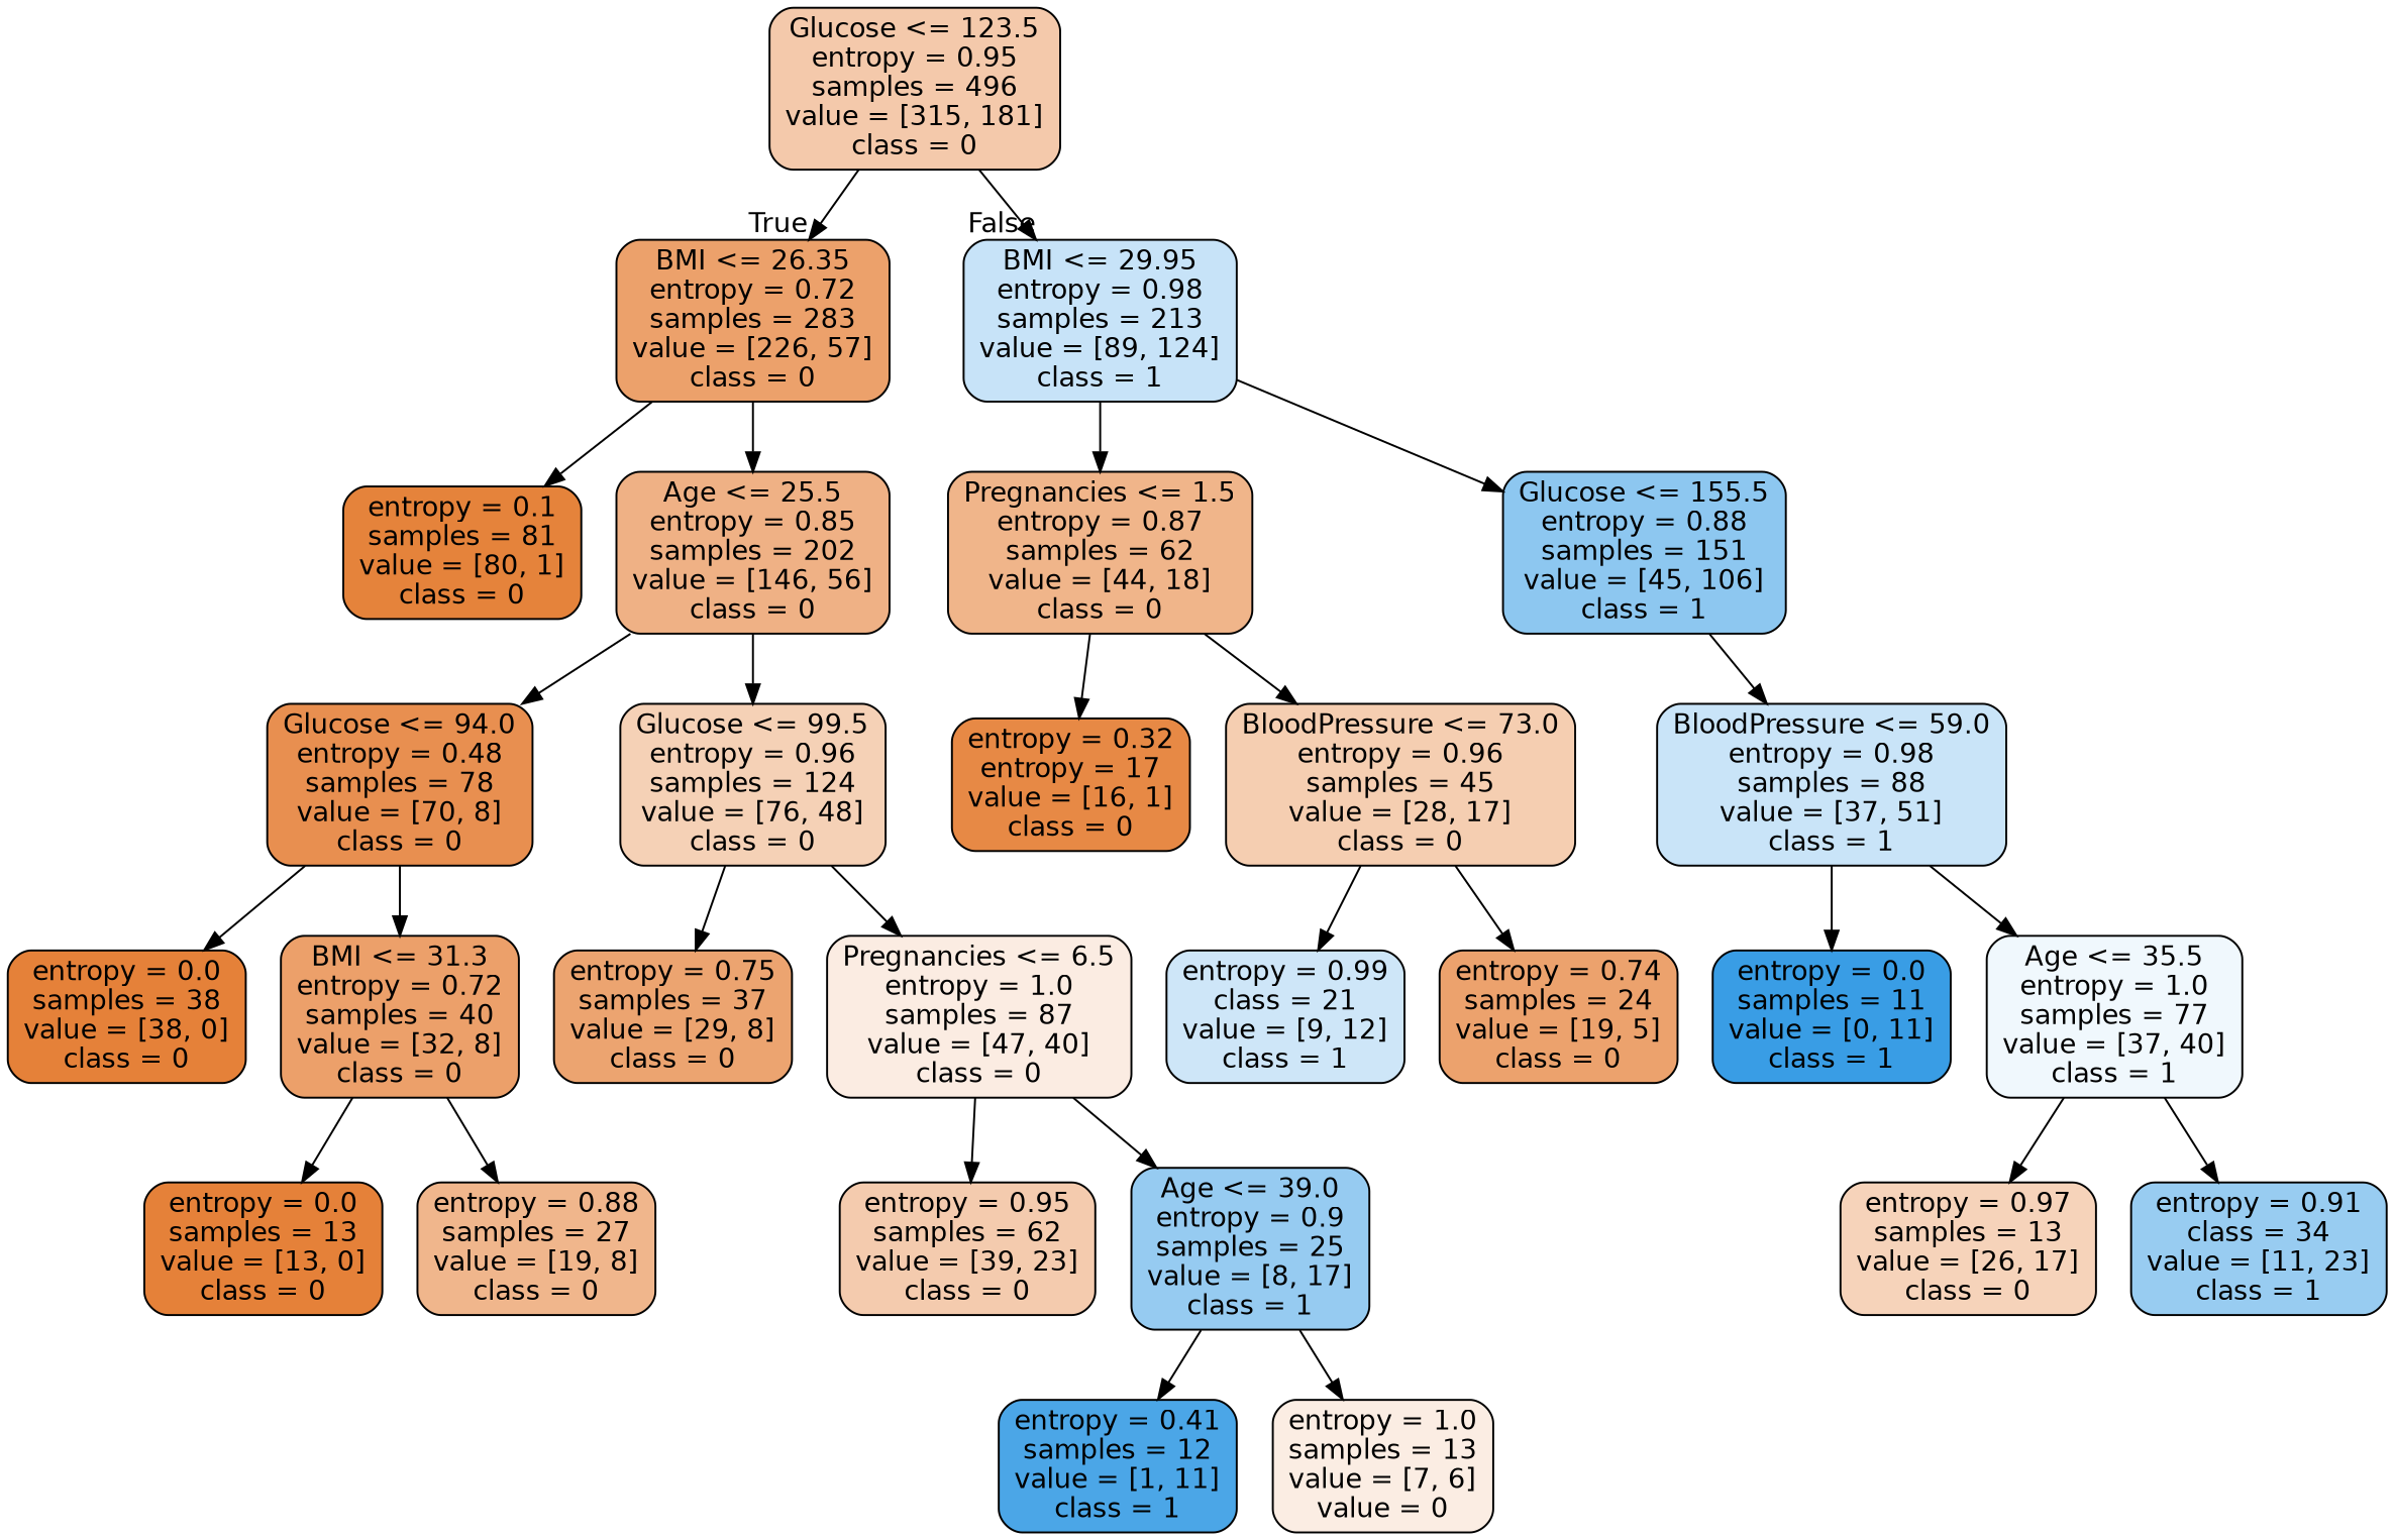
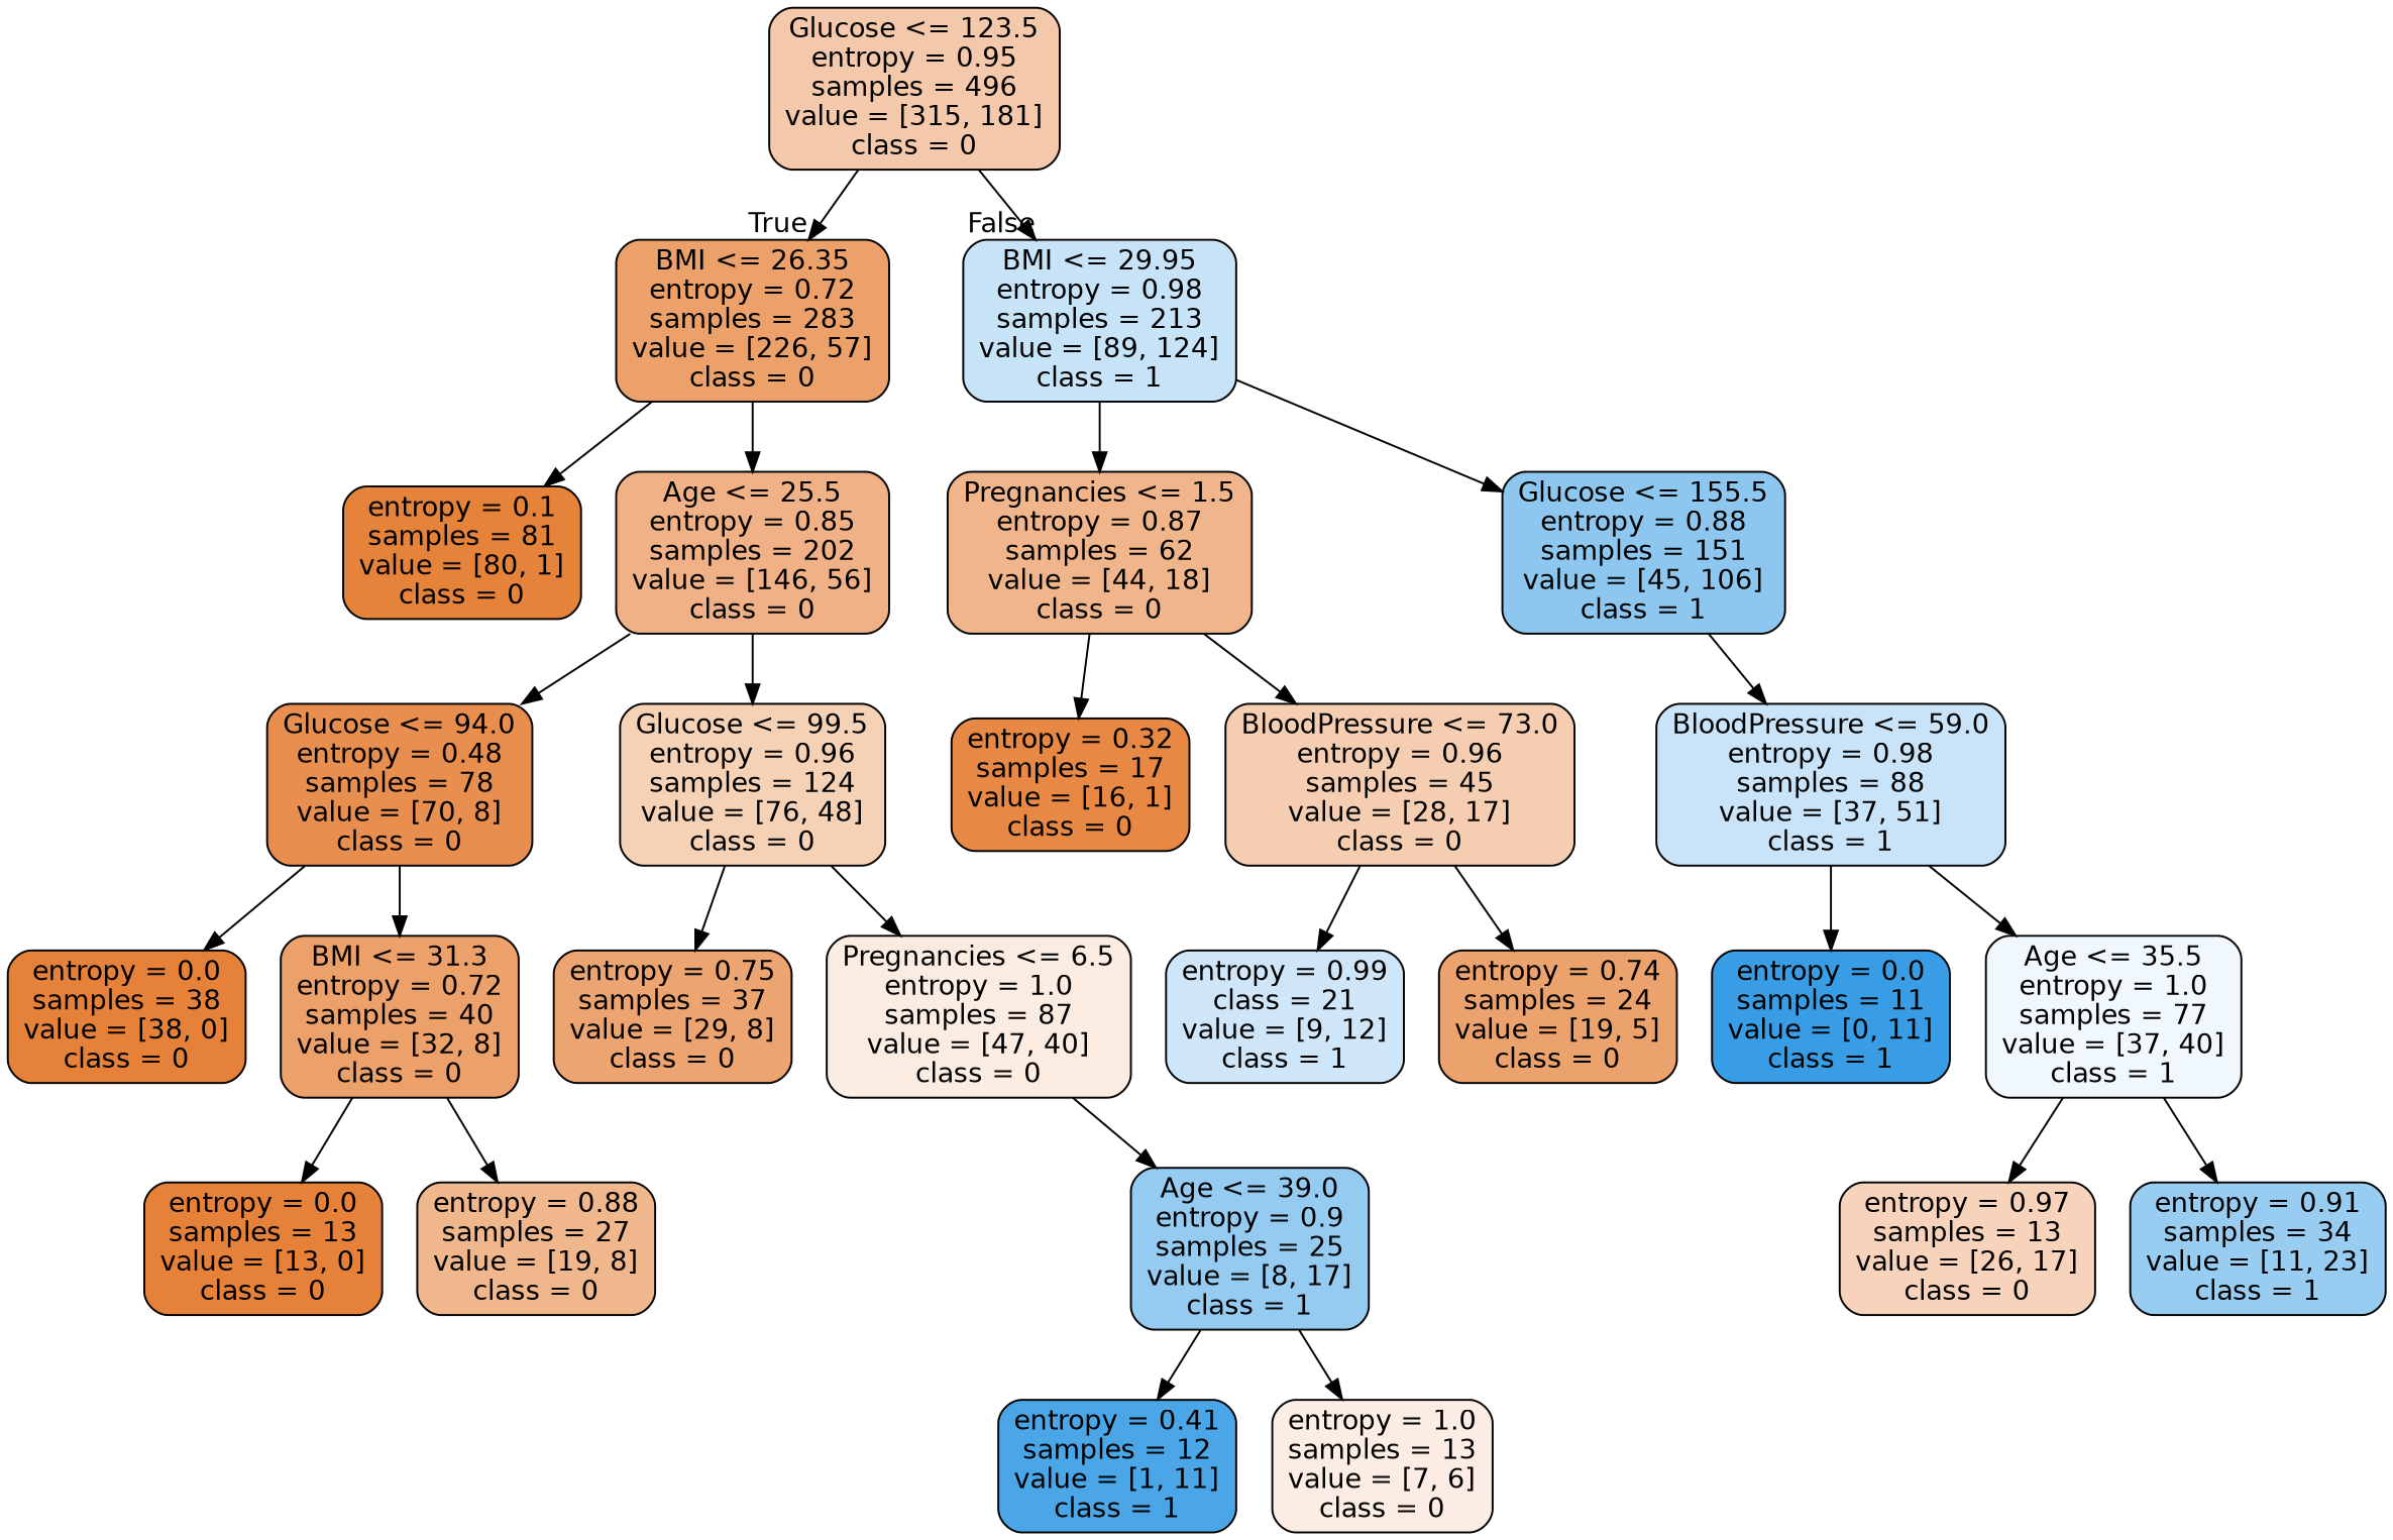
  digraph {
    node [color=black fillcolor="#e58139" fontname=helvetica shape=box style="filled, rounded"]
    edge [fontname=helvetica]
    n1 [fillcolor="#f4c9ab" label="Glucose <= 123.5\nentropy = 0.95\nsamples = 496\nvalue = [315, 181]\nclass = 0"]
    n2 [fillcolor="#eca16b" label="BMI <= 26.35\nentropy = 0.72\nsamples = 283\nvalue = [226, 57]\nclass = 0"]
    n3 [fillcolor="#c7e3f8" label="BMI <= 29.95\nentropy = 0.98\nsamples = 213\nvalue = [89, 124]\nclass = 1"]
    n4 [fillcolor="#e5833b" label="entropy = 0.1\nsamples = 81\nvalue = [80, 1]\nclass = 0"]
    n5 [fillcolor="#efb185" label="Age <= 25.5\nentropy = 0.85\nsamples = 202\nvalue = [146, 56]\nclass = 0"]
    n6 [fillcolor="#f0b58a" label="Pregnancies <= 1.5\nentropy = 0.87\nsamples = 62\nvalue = [44, 18]\nclass = 0"]
    n7 [fillcolor="#8dc7f0" label="Glucose <= 155.5\nentropy = 0.88\nsamples = 151\nvalue = [45, 106]\nclass = 1"]
    n8 [fillcolor="#e88f50" label="Glucose <= 94.0\nentropy = 0.48\nsamples = 78\nvalue = [70, 8]\nclass = 0"]
    n9 [fillcolor="#f5d1b6" label="Glucose <= 99.5\nentropy = 0.96\nsamples = 124\nvalue = [76, 48]\nclass = 0"]
    n10 [label="entropy = 0.0\nsamples = 38\nvalue = [38, 0]\nclass = 0"]
    n11 [fillcolor="#eca06a" label="BMI <= 31.3\nentropy = 0.72\nsamples = 40\nvalue = [32, 8]\nclass = 0"]
    n12 [fillcolor="#eca470" label="entropy = 0.75\nsamples = 37\nvalue = [29, 8]\nclass = 0"]
    n13 [fillcolor="#fbece2" label="Pregnancies <= 6.5\nentropy = 1.0\nsamples = 87\nvalue = [47, 40]\nclass = 0"]
    n14 [label="entropy = 0.0\nsamples = 13\nvalue = [13, 0]\nclass = 0"]
    n15 [fillcolor="#f0b68c" label="entropy = 0.88\nsamples = 27\nvalue = [19, 8]\nclass = 0"]
-   n16 [fillcolor="#f4cbae" label="entropy = 0.95\nsamples = 62\nvalue = [39, 23]\nclass = 0"]
    n17 [fillcolor="#96cbf1" label="Age <= 39.0\nentropy = 0.9\nsamples = 25\nvalue = [8, 17]\nclass = 1"]
    n18 [fillcolor="#4ba6e7" label="entropy = 0.41\nsamples = 12\nvalue = [1, 11]\nclass = 1"]
-   n19 [fillcolor="#fbede3" label="entropy = 1.0\nsamples = 13\nvalue = [7, 6]\nvalue = 0"]
-   n20 [fillcolor="#e78945" label="entropy = 0.32\nentropy = 17\nvalue = [16, 1]\nclass = 0"]
+   n19 [fillcolor="#fbede3" label="entropy = 1.0\nsamples = 13\nvalue = [7, 6]\nclass = 0"]
+   n20 [fillcolor="#e78945" label="entropy = 0.32\nsamples = 17\nvalue = [16, 1]\nclass = 0"]
    n21 [fillcolor="#f5ceb1" label="BloodPressure <= 73.0\nentropy = 0.96\nsamples = 45\nvalue = [28, 17]\nclass = 0"]
    n22 [fillcolor="#c9e4f8" label="BloodPressure <= 59.0\nentropy = 0.98\nsamples = 88\nvalue = [37, 51]\nclass = 1"]
    n23 [fillcolor="#cee6f8" label="entropy = 0.99\nclass = 21\nvalue = [9, 12]\nclass = 1"]
    n24 [fillcolor="#eca26d" label="entropy = 0.74\nsamples = 24\nvalue = [19, 5]\nclass = 0"]
    n25 [fillcolor="#399de5" label="entropy = 0.0\nsamples = 11\nvalue = [0, 11]\nclass = 1"]
    n26 [fillcolor="#f0f8fd" label="Age <= 35.5\nentropy = 1.0\nsamples = 77\nvalue = [37, 40]\nclass = 1"]
    n27 [fillcolor="#f6d3ba" label="entropy = 0.97\nsamples = 13\nvalue = [26, 17]\nclass = 0"]
-   n28 [fillcolor="#98ccf1" label="entropy = 0.91\nclass = 34\nvalue = [11, 23]\nclass = 1"]
+   n28 [fillcolor="#98ccf1" label="entropy = 0.91\nsamples = 34\nvalue = [11, 23]\nclass = 1"]
    n1 -> n2 [headlabel=True labelangle=45 labeldistance=2.5]
    n1 -> n3 [headlabel=False labelangle=-45 labeldistance=2.5]
    n2 -> n4
    n2 -> n5
    n3 -> n6
    n3 -> n7
    n5 -> n8
    n5 -> n9
    n6 -> n20
    n6 -> n21
    n7 -> n22
    n8 -> n10
    n8 -> n11
    n9 -> n12
    n9 -> n13
    n11 -> n14
    n11 -> n15
-   n13 -> n16
    n13 -> n17
    n17 -> n18
    n17 -> n19
    n21 -> n23
    n21 -> n24
    n22 -> n25
    n22 -> n26
    n26 -> n27
    n26 -> n28
  }
